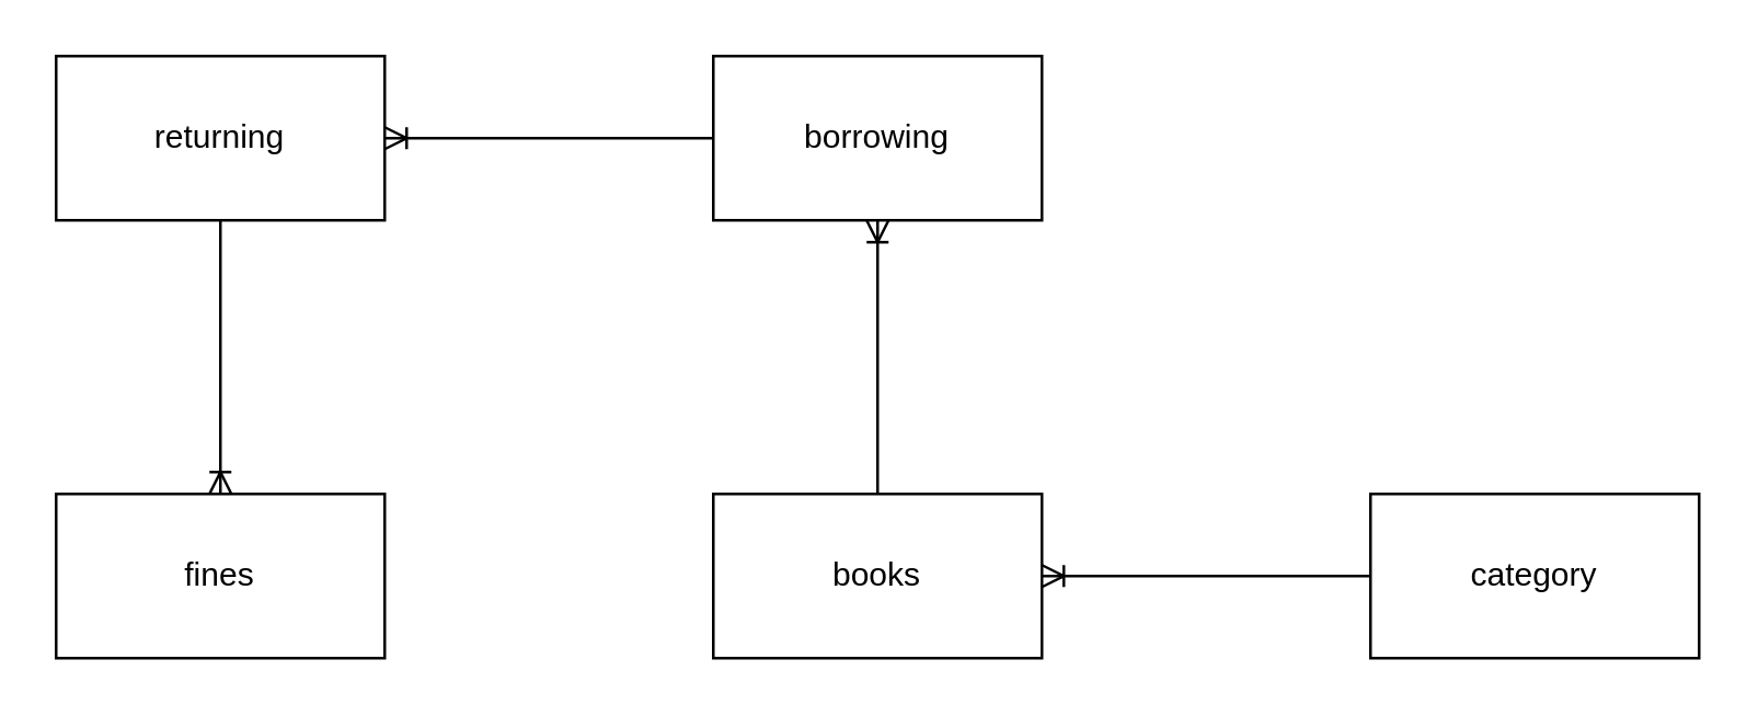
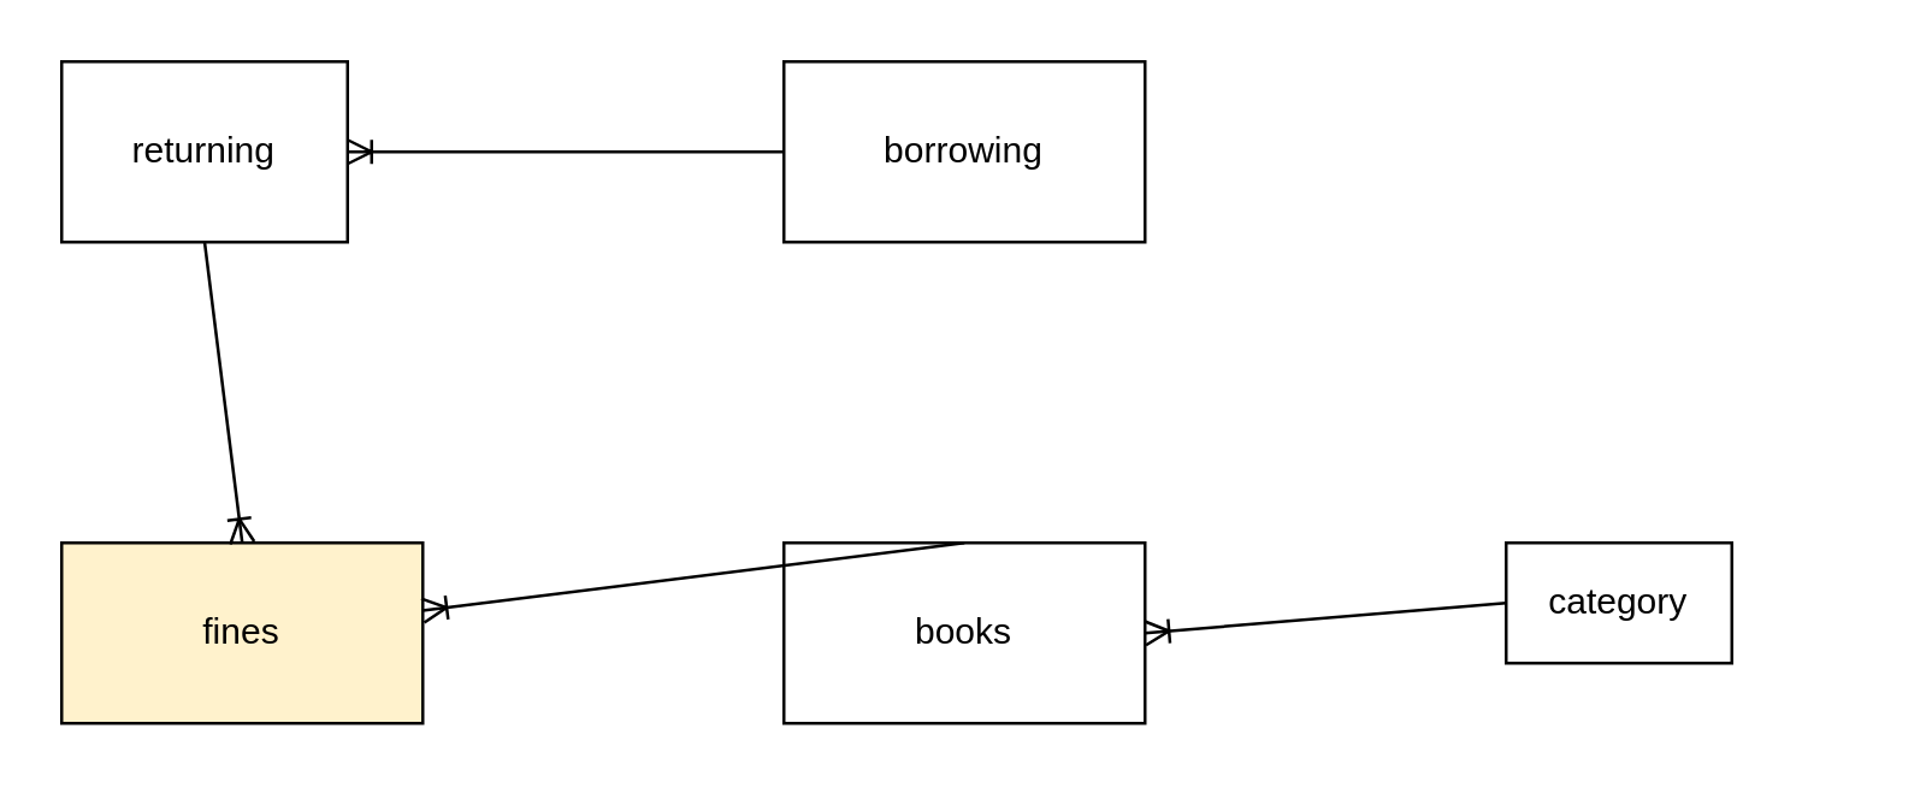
  <mxCell id="0" />
  <mxCell id="1" parent="0" />
  <mxCell id="2" value="borrowing" style="rounded=0;whiteSpace=wrap;html=1;" vertex="1" parent="1"><mxGeometry x="260" y="20" width="120" height="60" as="geometry" /></mxCell>
- <mxCell id="3" value="returning" style="rounded=0;whiteSpace=wrap;html=1;" vertex="1" parent="1"><mxGeometry x="20" y="20" width="120" height="60" as="geometry" /></mxCell>
- <mxCell id="4" value="fines" style="rounded=0;whiteSpace=wrap;html=1;" vertex="1" parent="1"><mxGeometry x="20" y="180" width="120" height="60" as="geometry" /></mxCell>
+ <mxCell id="3" value="returning" style="rounded=0;whiteSpace=wrap;html=1;" vertex="1" parent="1"><mxGeometry x="20" y="20" width="95" height="60" as="geometry" /></mxCell>
+ <mxCell id="4" value="fines" style="rounded=0;whiteSpace=wrap;html=1;fillColor=#fff2cc;" vertex="1" parent="1"><mxGeometry x="20" y="180" width="120" height="60" as="geometry" /></mxCell>
  <mxCell id="5" value="books" style="rounded=0;whiteSpace=wrap;html=1;" vertex="1" parent="1"><mxGeometry x="260" y="180" width="120" height="60" as="geometry" /></mxCell>
- <mxCell id="6" value="category" style="rounded=0;whiteSpace=wrap;html=1;" vertex="1" parent="1"><mxGeometry x="500" y="180" width="120" height="60" as="geometry" /></mxCell>
+ <mxCell id="6" value="category" style="rounded=0;whiteSpace=wrap;html=1;" vertex="1" parent="1"><mxGeometry x="500" y="180" width="75" height="40" as="geometry" /></mxCell>
  <mxCell id="7" value="" style="fontSize=12;html=1;endArrow=ERoneToMany;rounded=0;entryX=1;entryY=0.5;entryDx=0;entryDy=0;exitX=0;exitY=0.5;exitDx=0;exitDy=0;" edge="1" parent="1" source="2" target="3"><mxGeometry width="100" height="100" relative="1" as="geometry"><mxPoint x="210" y="110" as="sourcePoint" /><mxPoint x="360" y="120" as="targetPoint" /></mxGeometry></mxCell>
- <mxCell id="8" value="" style="fontSize=12;html=1;endArrow=ERoneToMany;rounded=0;exitX=0.5;exitY=0;exitDx=0;exitDy=0;entryX=0.5;entryY=1;entryDx=0;entryDy=0;" edge="1" parent="1" source="5" target="2"><mxGeometry width="100" height="100" relative="1" as="geometry"><mxPoint x="340" y="110" as="sourcePoint" /><mxPoint x="270" y="140" as="targetPoint" /></mxGeometry></mxCell>
+ <mxCell id="8" value="" style="fontSize=12;html=1;endArrow=ERoneToMany;rounded=0;exitX=0.5;exitY=0;exitDx=0;exitDy=0;" edge="1" parent="1" source="5" target="4"><mxGeometry width="100" height="100" relative="1" as="geometry"><mxPoint x="340" y="110" as="sourcePoint" /><mxPoint x="270" y="140" as="targetPoint" /></mxGeometry></mxCell>
  <mxCell id="9" value="" style="fontSize=12;html=1;endArrow=ERoneToMany;rounded=0;exitX=0;exitY=0.5;exitDx=0;exitDy=0;entryX=1;entryY=0.5;entryDx=0;entryDy=0;" edge="1" parent="1" source="6" target="5"><mxGeometry width="100" height="100" relative="1" as="geometry"><mxPoint x="510" y="60" as="sourcePoint" /><mxPoint x="390" y="60" as="targetPoint" /></mxGeometry></mxCell>
  <mxCell id="10" value="" style="fontSize=12;html=1;endArrow=ERoneToMany;rounded=0;exitX=0.5;exitY=1;exitDx=0;exitDy=0;entryX=0.5;entryY=0;entryDx=0;entryDy=0;" edge="1" parent="1" source="3" target="4"><mxGeometry width="100" height="100" relative="1" as="geometry"><mxPoint x="520" y="70" as="sourcePoint" /><mxPoint x="400" y="70" as="targetPoint" /></mxGeometry></mxCell>
